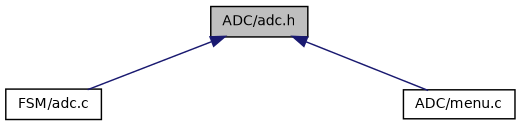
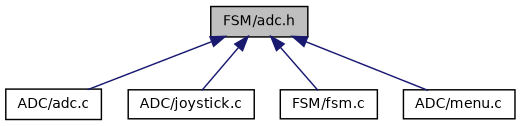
  digraph {
    node [color=black fillcolor=white fontname=Helvetica fontsize=10 shape=record style=filled]
    edge [color=midnightblue dir=back fontname=Helvetica fontsize=10 labelfontname=Helvetica labelfontsize=10 style=solid]
-   n1 [fillcolor=grey75 fontcolor=black height=0.2 label="ADC/adc.h" width=0.4]
-   n2 [height=0.2 label="FSM/adc.c" width=0.4]
+   n1 [fillcolor=grey75 fontcolor=black height=0.2 label="FSM/adc.h" width=0.4]
+   n2 [height=0.2 label="ADC/adc.c" width=0.4]
+   n3 [height=0.2 label="ADC/joystick.c" width=0.4]
+   n4 [height=0.2 label="FSM/fsm.c" width=0.4]
    n5 [height=0.2 label="ADC/menu.c" width=0.4]
    n1 -> n2
+   n1 -> n3
+   n1 -> n4
    n1 -> n5
  }
